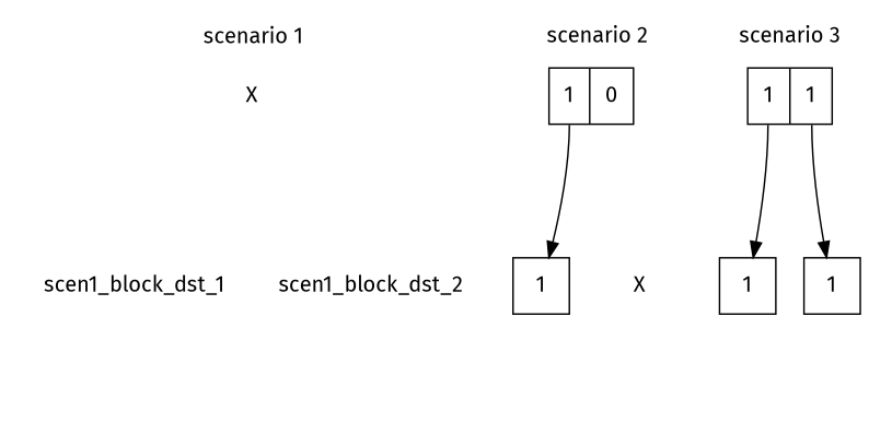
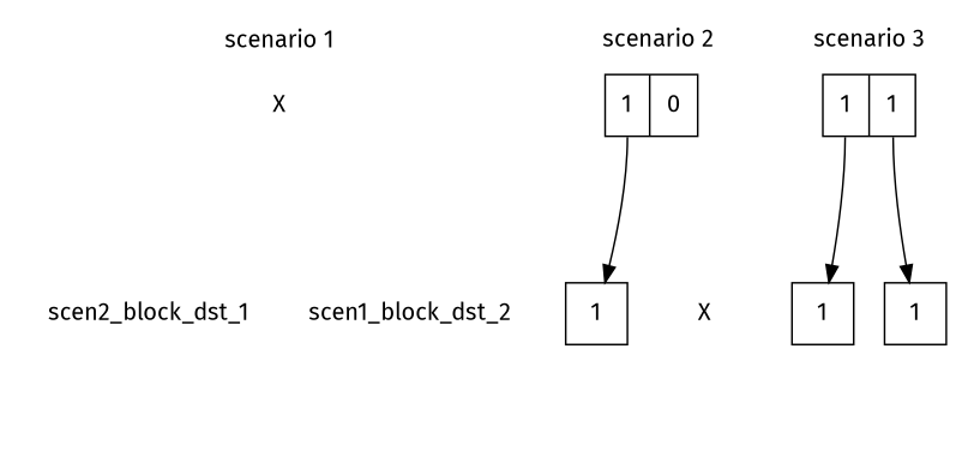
  digraph {
    fontname="Fira Sans"
    node [shape=square fontname="Fira Sans"]
    edge [fontname="Fira Sans"]
    n1 [color=none label=X shape=rectangle]
-   scen1_block_dst_1 [color=none]
+   scen1_block_dst_1 [color=none label=scen2_block_dst_1]
    scen1_block_dst_2 [color=none]
    n4 [label="<1> 1 | <2> 0" shape=record]
    n5 [label=1]
    n6 [label=X shape=plaintext]
    n7 [label="<1> 1 | <2> 1" shape=record]
    n8 [label=1]
    n9 [label=1]
    subgraph cluster_1 {
      color=none
      label="scenario 1"
      n1
      scen1_block_dst_1
      scen1_block_dst_2
    }
    subgraph cluster_2 {
      color=none
      label="scenario 2"
      n4
      n5
      n6
    }
    subgraph cluster_3 {
      color=none
      label="scenario 3"
      n7
      n8
      n9
    }
    n1 -> scen1_block_dst_1 [color=none]
    n1 -> scen1_block_dst_2 [color=none]
    n4 -> n5 [tailport=1]
    n4 -> n6 [color=none tailport=2]
    n7 -> n8 [tailport=1]
    n7 -> n9 [tailport=2]
  }
